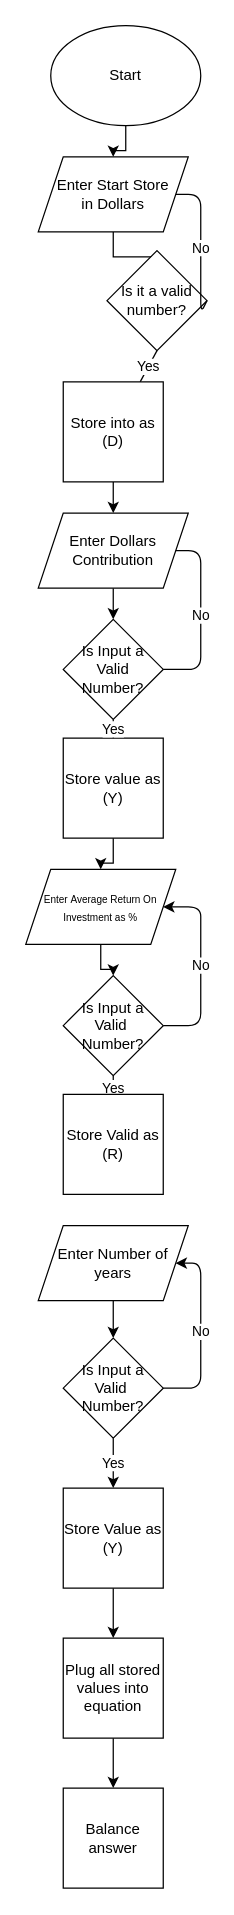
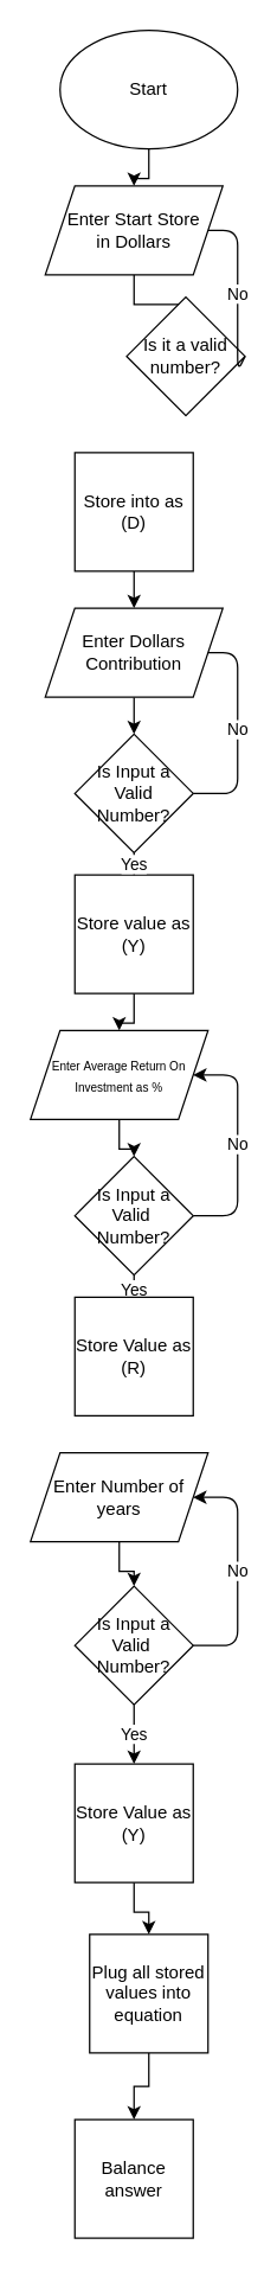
  <mxCell id="0" />
  <mxCell id="1" parent="0" />
  <mxCell id="2" value="" style="edgeStyle=orthogonalEdgeStyle;rounded=0;orthogonalLoop=1;jettySize=auto;html=1;" edge="1" parent="1" source="3" target="5"><mxGeometry relative="1" as="geometry" /></mxCell>
  <mxCell id="3" value="Start" style="ellipse;whiteSpace=wrap;html=1;" vertex="1" parent="1"><mxGeometry x="40" y="20" width="120" height="80" as="geometry" /></mxCell>
  <mxCell id="4" value="" style="edgeStyle=orthogonalEdgeStyle;rounded=0;orthogonalLoop=1;jettySize=auto;html=1;" edge="1" parent="1" source="5" target="6"><mxGeometry relative="1" as="geometry" /></mxCell>
  <mxCell id="5" value="Enter Start Store&lt;br&gt;in Dollars" style="shape=parallelogram;perimeter=parallelogramPerimeter;whiteSpace=wrap;html=1;fixedSize=1;" vertex="1" parent="1"><mxGeometry x="30" y="125" width="120" height="60" as="geometry" /></mxCell>
  <mxCell id="6" value="Is it a valid number?" style="rhombus;whiteSpace=wrap;html=1;" vertex="1" parent="1"><mxGeometry x="85" y="200" width="80" height="80" as="geometry" /></mxCell>
- <mxCell id="7" value="Yes" style="endArrow=none;html=1;entryX=0.5;entryY=1;entryDx=0;entryDy=0;" edge="1" parent="1" source="15" target="6"><mxGeometry width="50" height="50" relative="1" as="geometry"><mxPoint x="90" y="470" as="sourcePoint" /><mxPoint x="440" y="260" as="targetPoint" /></mxGeometry></mxCell>
  <mxCell id="8" value="" style="edgeStyle=orthogonalEdgeStyle;rounded=0;orthogonalLoop=1;jettySize=auto;html=1;" edge="1" parent="1" source="15" target="11"><mxGeometry relative="1" as="geometry" /></mxCell>
  <mxCell id="9" value="No" style="endArrow=none;html=1;exitX=1;exitY=0.5;exitDx=0;exitDy=0;entryX=1;entryY=0.5;entryDx=0;entryDy=0;" edge="1" parent="1" source="6" target="5"><mxGeometry width="50" height="50" relative="1" as="geometry"><mxPoint x="160" y="380" as="sourcePoint" /><mxPoint x="210" y="330" as="targetPoint" /><Array as="points"><mxPoint x="160" y="250" /><mxPoint x="160" y="155" /></Array></mxGeometry></mxCell>
  <mxCell id="10" value="" style="edgeStyle=orthogonalEdgeStyle;rounded=0;orthogonalLoop=1;jettySize=auto;html=1;" edge="1" parent="1" source="11" target="12"><mxGeometry relative="1" as="geometry" /></mxCell>
  <mxCell id="11" value="Enter Dollars Contribution" style="shape=parallelogram;perimeter=parallelogramPerimeter;whiteSpace=wrap;html=1;fixedSize=1;" vertex="1" parent="1"><mxGeometry x="30" y="410" width="120" height="60" as="geometry" /></mxCell>
  <mxCell id="12" value="Is Input a Valid Number?" style="rhombus;whiteSpace=wrap;html=1;" vertex="1" parent="1"><mxGeometry x="50" y="495" width="80" height="80" as="geometry" /></mxCell>
  <mxCell id="13" value="No" style="endArrow=none;html=1;exitX=1;exitY=0.5;exitDx=0;exitDy=0;entryX=1;entryY=0.5;entryDx=0;entryDy=0;" edge="1" parent="1" source="12" target="11"><mxGeometry width="50" height="50" relative="1" as="geometry"><mxPoint x="160" y="840" as="sourcePoint" /><mxPoint x="210" y="790" as="targetPoint" /><Array as="points"><mxPoint x="160" y="535" /><mxPoint x="160" y="440" /></Array></mxGeometry></mxCell>
  <mxCell id="14" value="Yes" style="endArrow=none;html=1;exitX=0.5;exitY=1;exitDx=0;exitDy=0;" edge="1" parent="1" source="17"><mxGeometry width="50" height="50" relative="1" as="geometry"><mxPoint x="390" y="790" as="sourcePoint" /><mxPoint x="90" y="630" as="targetPoint" /></mxGeometry></mxCell>
  <mxCell id="15" value="Store into as (D)" style="whiteSpace=wrap;html=1;aspect=fixed;" vertex="1" parent="1"><mxGeometry x="50" y="305" width="80" height="80" as="geometry" /></mxCell>
  <mxCell id="16" value="" style="edgeStyle=orthogonalEdgeStyle;rounded=0;orthogonalLoop=1;jettySize=auto;html=1;" edge="1" parent="1" source="17" target="20"><mxGeometry relative="1" as="geometry" /></mxCell>
  <mxCell id="17" value="Store value as (Y)" style="whiteSpace=wrap;html=1;aspect=fixed;" vertex="1" parent="1"><mxGeometry x="50" y="590" width="80" height="80" as="geometry" /></mxCell>
  <mxCell id="18" value="Yes" style="endArrow=none;html=1;exitX=0.5;exitY=1;exitDx=0;exitDy=0;" edge="1" parent="1" source="12" target="17"><mxGeometry width="50" height="50" relative="1" as="geometry"><mxPoint x="90" y="570" as="sourcePoint" /><mxPoint x="90" y="630" as="targetPoint" /></mxGeometry></mxCell>
  <mxCell id="19" value="" style="edgeStyle=orthogonalEdgeStyle;rounded=0;orthogonalLoop=1;jettySize=auto;html=1;" edge="1" parent="1" source="20" target="21"><mxGeometry relative="1" as="geometry" /></mxCell>
  <mxCell id="20" value="&lt;font style=&quot;font-size: 8px&quot;&gt;Enter&amp;nbsp;Average Return On Investment as %&lt;/font&gt;" style="shape=parallelogram;perimeter=parallelogramPerimeter;whiteSpace=wrap;html=1;fixedSize=1;" vertex="1" parent="1"><mxGeometry x="20" y="695" width="120" height="60" as="geometry" /></mxCell>
  <mxCell id="21" value="Is Input a Valid&amp;nbsp; Number?" style="rhombus;whiteSpace=wrap;html=1;" vertex="1" parent="1"><mxGeometry x="50" y="780" width="80" height="80" as="geometry" /></mxCell>
  <mxCell id="22" value="No" style="endArrow=classic;html=1;entryX=1;entryY=0.5;entryDx=0;entryDy=0;" edge="1" parent="1" source="21" target="20"><mxGeometry relative="1" as="geometry"><mxPoint x="130" y="810" as="sourcePoint" /><mxPoint x="230" y="810" as="targetPoint" /><Array as="points"><mxPoint x="160" y="820" /><mxPoint x="160" y="770" /><mxPoint x="160" y="750" /><mxPoint x="160" y="725" /></Array></mxGeometry></mxCell>
  <mxCell id="23" value="Yes" style="endArrow=classic;html=1;exitX=0.5;exitY=1;exitDx=0;exitDy=0;" edge="1" parent="1" source="21"><mxGeometry width="50" height="50" relative="1" as="geometry"><mxPoint x="390" y="860" as="sourcePoint" /><mxPoint x="90" y="880" as="targetPoint" /></mxGeometry></mxCell>
- <mxCell id="24" value="Store Valid as (R)" style="whiteSpace=wrap;html=1;aspect=fixed;" vertex="1" parent="1"><mxGeometry x="50" y="875" width="80" height="80" as="geometry" /></mxCell>
+ <mxCell id="24" value="Store Value as (R)" style="whiteSpace=wrap;html=1;aspect=fixed;" vertex="1" parent="1"><mxGeometry x="50" y="875" width="80" height="80" as="geometry" /></mxCell>
  <mxCell id="25" value="" style="edgeStyle=orthogonalEdgeStyle;rounded=0;orthogonalLoop=1;jettySize=auto;html=1;" edge="1" parent="1" source="26" target="27"><mxGeometry relative="1" as="geometry" /></mxCell>
- <mxCell id="26" value="Enter Number of years" style="shape=parallelogram;perimeter=parallelogramPerimeter;whiteSpace=wrap;html=1;fixedSize=1;" vertex="1" parent="1"><mxGeometry x="30" y="980" width="120" height="60" as="geometry" /></mxCell>
+ <mxCell id="26" value="Enter Number of years" style="shape=parallelogram;perimeter=parallelogramPerimeter;whiteSpace=wrap;html=1;fixedSize=1;" vertex="1" parent="1"><mxGeometry x="20" y="980" width="120" height="60" as="geometry" /></mxCell>
  <mxCell id="27" value="&lt;span&gt;Is Input a Valid&amp;nbsp; Number?&lt;/span&gt;" style="rhombus;whiteSpace=wrap;html=1;" vertex="1" parent="1"><mxGeometry x="50" y="1070" width="80" height="80" as="geometry" /></mxCell>
  <mxCell id="28" value="No" style="endArrow=classic;html=1;entryX=1;entryY=0.5;entryDx=0;entryDy=0;" edge="1" parent="1" source="27" target="26"><mxGeometry width="50" height="50" relative="1" as="geometry"><mxPoint x="130" y="1160" as="sourcePoint" /><mxPoint x="200.711" y="1110" as="targetPoint" /><Array as="points"><mxPoint x="160" y="1110" /><mxPoint x="160" y="1050" /><mxPoint x="160" y="1010" /></Array></mxGeometry></mxCell>
  <mxCell id="29" value="Yes" style="endArrow=classic;html=1;" edge="1" parent="1" source="27"><mxGeometry width="50" height="50" relative="1" as="geometry"><mxPoint x="90" y="1200" as="sourcePoint" /><mxPoint x="90" y="1190" as="targetPoint" /></mxGeometry></mxCell>
  <mxCell id="30" value="" style="edgeStyle=orthogonalEdgeStyle;rounded=0;orthogonalLoop=1;jettySize=auto;html=1;" edge="1" parent="1" source="31" target="33"><mxGeometry relative="1" as="geometry" /></mxCell>
  <mxCell id="31" value="Store Value as (Y)" style="whiteSpace=wrap;html=1;aspect=fixed;" vertex="1" parent="1"><mxGeometry x="50" y="1190" width="80" height="80" as="geometry" /></mxCell>
  <mxCell id="32" value="" style="edgeStyle=orthogonalEdgeStyle;rounded=0;orthogonalLoop=1;jettySize=auto;html=1;" edge="1" parent="1" source="33" target="34"><mxGeometry relative="1" as="geometry" /></mxCell>
- <mxCell id="33" value="Plug all stored values into equation" style="whiteSpace=wrap;html=1;aspect=fixed;" vertex="1" parent="1"><mxGeometry x="50" y="1310" width="80" height="80" as="geometry" /></mxCell>
+ <mxCell id="33" value="Plug all stored values into equation" style="whiteSpace=wrap;html=1;aspect=fixed;" vertex="1" parent="1"><mxGeometry x="60" y="1305" width="80" height="80" as="geometry" /></mxCell>
  <mxCell id="34" value="Balance answer" style="whiteSpace=wrap;html=1;aspect=fixed;" vertex="1" parent="1"><mxGeometry x="50" y="1430" width="80" height="80" as="geometry" /></mxCell>
